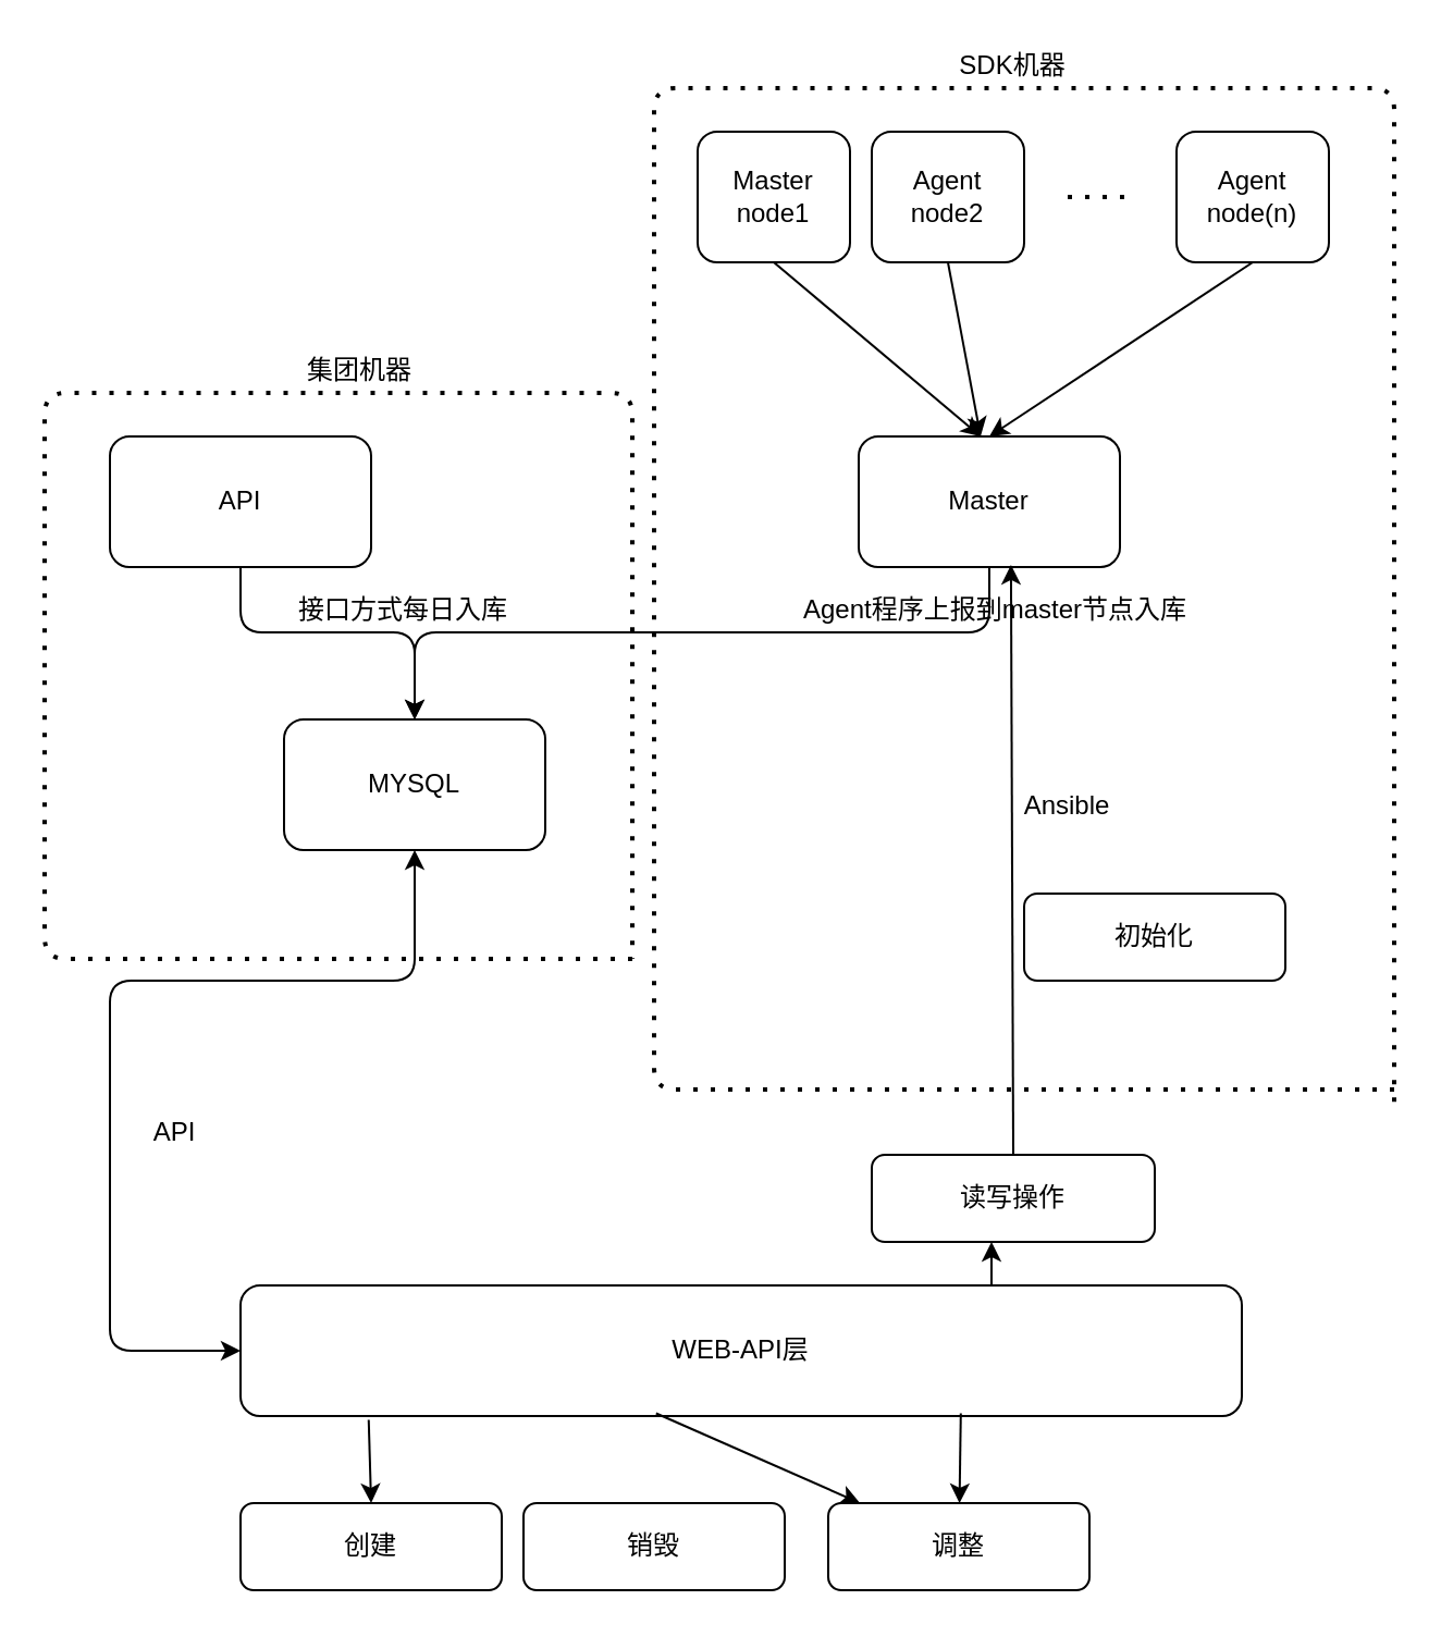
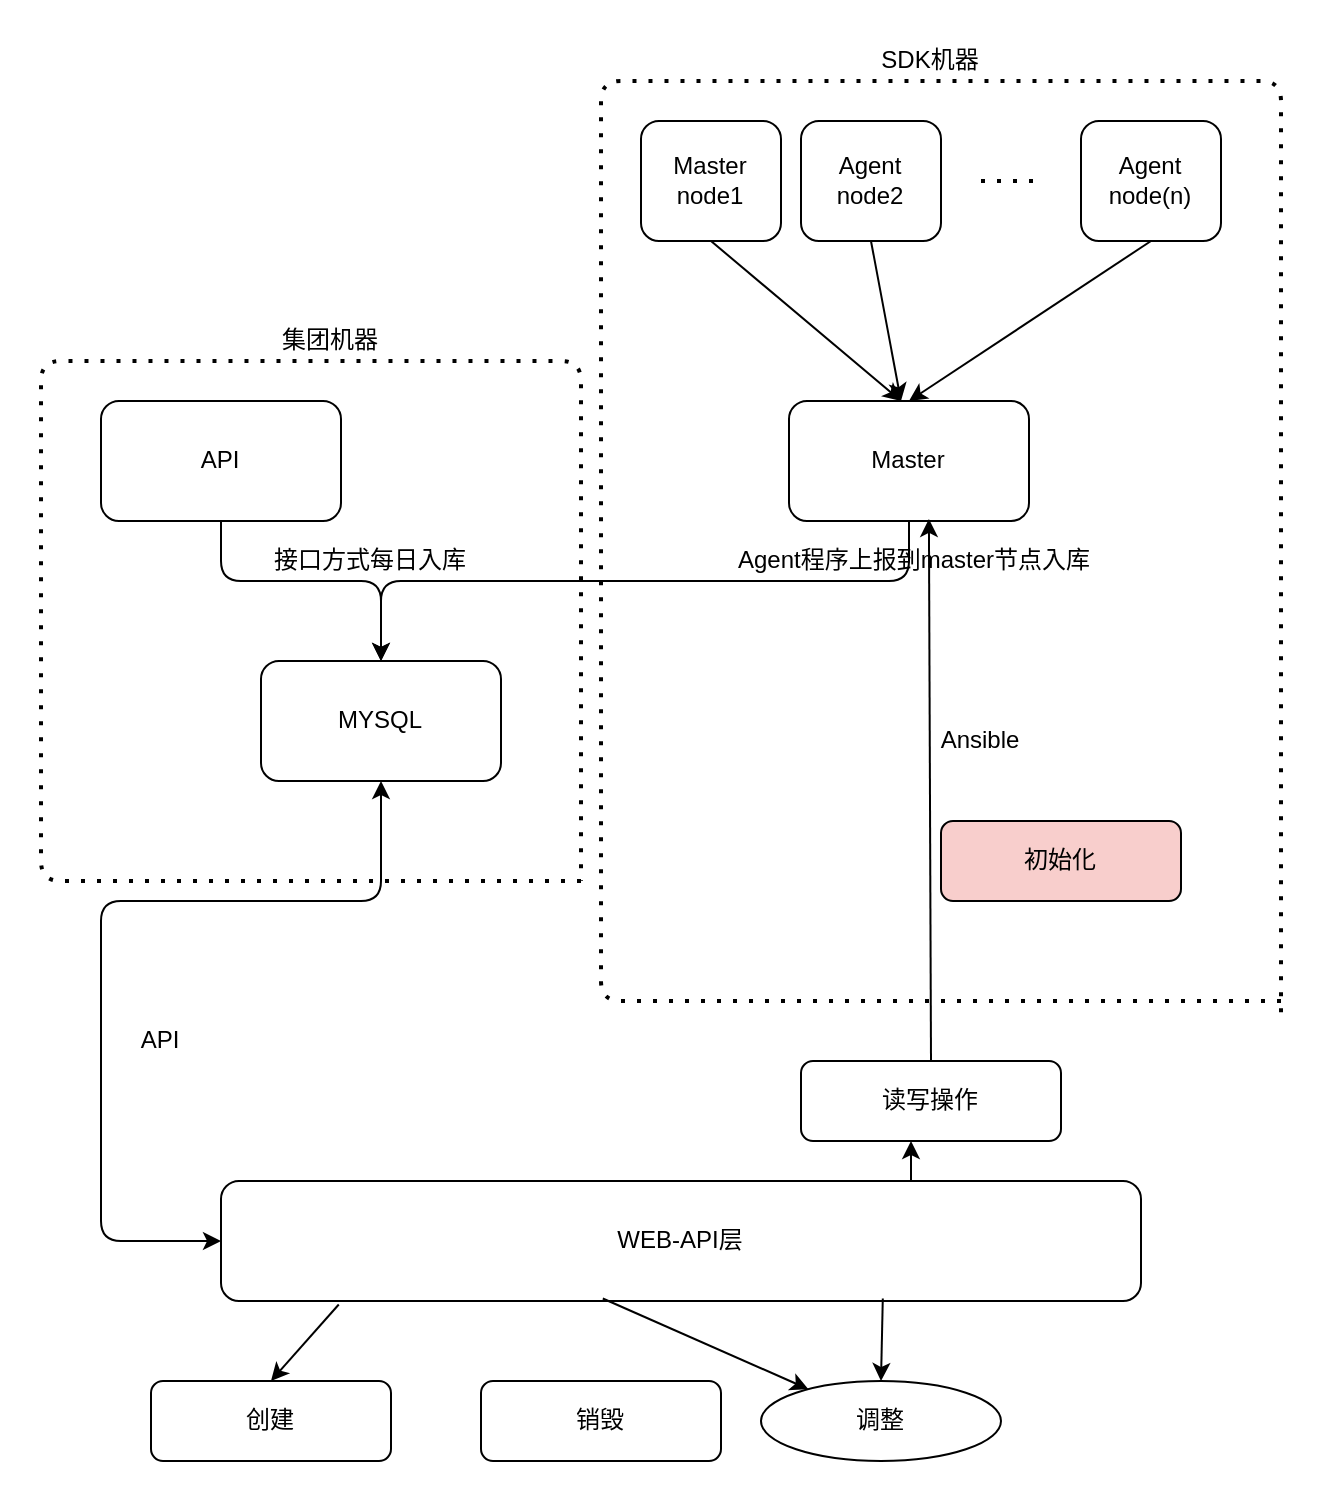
  <mxCell id="0" />
  <mxCell id="1" parent="0" />
  <mxCell id="2" value="API" style="rounded=1;whiteSpace=wrap;html=1;" vertex="1" parent="1"><mxGeometry x="50" y="200" width="120" height="60" as="geometry" /></mxCell>
  <mxCell id="3" value="MYSQL" style="rounded=1;whiteSpace=wrap;html=1;" vertex="1" parent="1"><mxGeometry x="130" y="330" width="120" height="60" as="geometry" /></mxCell>
  <mxCell id="4" value="" style="endArrow=classic;html=1;exitX=0.5;exitY=1;exitDx=0;exitDy=0;entryX=0.5;entryY=0;entryDx=0;entryDy=0;" edge="1" parent="1" source="2" target="3"><mxGeometry width="50" height="50" relative="1" as="geometry"><mxPoint x="300" y="400" as="sourcePoint" /><mxPoint x="190" y="340" as="targetPoint" /><Array as="points"><mxPoint x="110" y="290" /><mxPoint x="190" y="290" /></Array></mxGeometry></mxCell>
  <mxCell id="5" value="接口方式每日入库" style="text;html=1;strokeColor=none;fillColor=none;align=center;verticalAlign=middle;whiteSpace=wrap;rounded=0;" vertex="1" parent="1"><mxGeometry x="130" y="270" width="110" height="20" as="geometry" /></mxCell>
  <mxCell id="6" value="" style="endArrow=none;dashed=1;html=1;dashPattern=1 3;strokeWidth=2;" edge="1" parent="1"><mxGeometry width="50" height="50" relative="1" as="geometry"><mxPoint x="290" y="440" as="sourcePoint" /><mxPoint x="290" y="440" as="targetPoint" /><Array as="points"><mxPoint x="20" y="440" /><mxPoint x="20" y="180" /><mxPoint x="290" y="180" /></Array></mxGeometry></mxCell>
  <mxCell id="7" value="集团机器" style="text;html=1;strokeColor=none;fillColor=none;align=center;verticalAlign=middle;whiteSpace=wrap;rounded=0;" vertex="1" parent="1"><mxGeometry x="110" y="160" width="110" height="20" as="geometry" /></mxCell>
  <mxCell id="8" value="Master" style="rounded=1;whiteSpace=wrap;html=1;" vertex="1" parent="1"><mxGeometry x="394" y="200" width="120" height="60" as="geometry" /></mxCell>
  <mxCell id="9" value="" style="endArrow=classic;html=1;entryX=0.5;entryY=0;entryDx=0;entryDy=0;exitX=0.5;exitY=1;exitDx=0;exitDy=0;" edge="1" parent="1" source="8" target="3"><mxGeometry width="50" height="50" relative="1" as="geometry"><mxPoint x="300" y="390" as="sourcePoint" /><mxPoint x="350" y="340" as="targetPoint" /><Array as="points"><mxPoint x="454" y="290" /><mxPoint x="190" y="290" /></Array></mxGeometry></mxCell>
  <mxCell id="10" value="Agent程序上报到master节点入库" style="text;html=1;strokeColor=none;fillColor=none;align=center;verticalAlign=middle;whiteSpace=wrap;rounded=0;" vertex="1" parent="1"><mxGeometry x="354" y="270" width="206" height="20" as="geometry" /></mxCell>
  <mxCell id="11" value="Master&lt;br&gt;node1" style="rounded=1;whiteSpace=wrap;html=1;" vertex="1" parent="1"><mxGeometry x="320" y="60" width="70" height="60" as="geometry" /></mxCell>
  <mxCell id="12" value="&lt;span&gt;Agent&lt;br&gt;node2&lt;br&gt;&lt;/span&gt;" style="rounded=1;whiteSpace=wrap;html=1;" vertex="1" parent="1"><mxGeometry x="400" y="60" width="70" height="60" as="geometry" /></mxCell>
  <mxCell id="13" value="&lt;span&gt;Agent&lt;br&gt;node(n)&lt;br&gt;&lt;/span&gt;" style="rounded=1;whiteSpace=wrap;html=1;" vertex="1" parent="1"><mxGeometry x="540" y="60" width="70" height="60" as="geometry" /></mxCell>
  <mxCell id="14" value="" style="endArrow=none;dashed=1;html=1;dashPattern=1 3;strokeWidth=2;" edge="1" parent="1"><mxGeometry width="50" height="50" relative="1" as="geometry"><mxPoint x="490" y="90" as="sourcePoint" /><mxPoint x="520" y="90" as="targetPoint" /></mxGeometry></mxCell>
  <mxCell id="15" value="" style="endArrow=classic;html=1;entryX=0.467;entryY=0;entryDx=0;entryDy=0;entryPerimeter=0;exitX=0.5;exitY=1;exitDx=0;exitDy=0;" edge="1" parent="1" source="11" target="8"><mxGeometry width="50" height="50" relative="1" as="geometry"><mxPoint x="370" y="270" as="sourcePoint" /><mxPoint x="420" y="220" as="targetPoint" /></mxGeometry></mxCell>
  <mxCell id="16" value="" style="endArrow=classic;html=1;exitX=0.5;exitY=1;exitDx=0;exitDy=0;" edge="1" parent="1" source="12"><mxGeometry width="50" height="50" relative="1" as="geometry"><mxPoint x="365" y="130" as="sourcePoint" /><mxPoint x="450" y="200" as="targetPoint" /></mxGeometry></mxCell>
  <mxCell id="17" value="" style="endArrow=classic;html=1;exitX=0.5;exitY=1;exitDx=0;exitDy=0;entryX=0.5;entryY=0;entryDx=0;entryDy=0;" edge="1" parent="1" source="13" target="8"><mxGeometry width="50" height="50" relative="1" as="geometry"><mxPoint x="445" y="130" as="sourcePoint" /><mxPoint x="460" y="210" as="targetPoint" /></mxGeometry></mxCell>
  <mxCell id="18" value="" style="endArrow=none;dashed=1;html=1;dashPattern=1 3;strokeWidth=2;" edge="1" parent="1"><mxGeometry width="50" height="50" relative="1" as="geometry"><mxPoint x="640" y="500" as="sourcePoint" /><mxPoint x="640" y="510" as="targetPoint" /><Array as="points"><mxPoint x="300" y="500" /><mxPoint x="300" y="40" /><mxPoint x="640" y="40" /></Array></mxGeometry></mxCell>
  <mxCell id="19" value="SDK机器" style="text;html=1;strokeColor=none;fillColor=none;align=center;verticalAlign=middle;whiteSpace=wrap;rounded=0;" vertex="1" parent="1"><mxGeometry x="410" y="20" width="110" height="20" as="geometry" /></mxCell>
  <mxCell id="20" value="WEB-API层" style="rounded=1;whiteSpace=wrap;html=1;" vertex="1" parent="1"><mxGeometry x="110" y="590" width="460" height="60" as="geometry" /></mxCell>
  <mxCell id="21" value="" style="endArrow=classic;startArrow=classic;html=1;entryX=0.5;entryY=1;entryDx=0;entryDy=0;exitX=0;exitY=0.5;exitDx=0;exitDy=0;" edge="1" parent="1" source="20" target="3"><mxGeometry width="50" height="50" relative="1" as="geometry"><mxPoint x="360" y="470" as="sourcePoint" /><mxPoint x="410" y="420" as="targetPoint" /><Array as="points"><mxPoint x="50" y="620" /><mxPoint x="50" y="450" /><mxPoint x="190" y="450" /></Array></mxGeometry></mxCell>
  <mxCell id="22" value="读写操作" style="rounded=1;whiteSpace=wrap;html=1;" vertex="1" parent="1"><mxGeometry x="400" y="530" width="130" height="40" as="geometry" /></mxCell>
  <mxCell id="23" value="" style="endArrow=classic;html=1;exitX=0.75;exitY=0;exitDx=0;exitDy=0;" edge="1" parent="1" source="20"><mxGeometry width="50" height="50" relative="1" as="geometry"><mxPoint x="360" y="450" as="sourcePoint" /><mxPoint x="455" y="570" as="targetPoint" /></mxGeometry></mxCell>
  <mxCell id="24" value="" style="endArrow=classic;html=1;exitX=0.5;exitY=0;exitDx=0;exitDy=0;entryX=0.583;entryY=0.983;entryDx=0;entryDy=0;entryPerimeter=0;" edge="1" parent="1" source="22" target="8"><mxGeometry width="50" height="50" relative="1" as="geometry"><mxPoint x="465" y="600" as="sourcePoint" /><mxPoint x="470" y="380" as="targetPoint" /></mxGeometry></mxCell>
  <mxCell id="25" value="Ansible" style="text;html=1;strokeColor=none;fillColor=none;align=center;verticalAlign=middle;whiteSpace=wrap;rounded=0;" vertex="1" parent="1"><mxGeometry x="470" y="360" width="40" height="20" as="geometry" /></mxCell>
  <mxCell id="26" value="API" style="text;html=1;strokeColor=none;fillColor=none;align=center;verticalAlign=middle;whiteSpace=wrap;rounded=0;" vertex="1" parent="1"><mxGeometry x="60" y="510" width="40" height="20" as="geometry" /></mxCell>
- <mxCell id="27" value="创建" style="rounded=1;whiteSpace=wrap;html=1;" vertex="1" parent="1"><mxGeometry x="110" y="690" width="120" height="40" as="geometry" /></mxCell>
+ <mxCell id="27" value="创建" style="rounded=1;whiteSpace=wrap;html=1;" vertex="1" parent="1"><mxGeometry x="75" y="690" width="120" height="40" as="geometry" /></mxCell>
  <mxCell id="28" value="销毁" style="rounded=1;whiteSpace=wrap;html=1;" vertex="1" parent="1"><mxGeometry x="240" y="690" width="120" height="40" as="geometry" /></mxCell>
- <mxCell id="29" value="初始化" style="rounded=1;whiteSpace=wrap;html=1;" vertex="1" parent="1"><mxGeometry x="470" y="410" width="120" height="40" as="geometry" /></mxCell>
+ <mxCell id="29" value="初始化" style="rounded=1;whiteSpace=wrap;html=1;fillColor=#f8cecc;" vertex="1" parent="1"><mxGeometry x="470" y="410" width="120" height="40" as="geometry" /></mxCell>
  <mxCell id="30" value="" style="endArrow=classic;html=1;entryX=0.5;entryY=0;entryDx=0;entryDy=0;exitX=0.128;exitY=1.029;exitDx=0;exitDy=0;exitPerimeter=0;" edge="1" parent="1" source="20" target="27"><mxGeometry width="50" height="50" relative="1" as="geometry"><mxPoint x="540" y="520" as="sourcePoint" /><mxPoint x="590" y="470" as="targetPoint" /></mxGeometry></mxCell>
  <mxCell id="31" value="" style="endArrow=classic;html=1;exitX=0.415;exitY=0.979;exitDx=0;exitDy=0;exitPerimeter=0;" edge="1" parent="1" source="20" target="32"><mxGeometry width="50" height="50" relative="1" as="geometry"><mxPoint x="178.88" y="661.74" as="sourcePoint" /><mxPoint x="180" y="700" as="targetPoint" /></mxGeometry></mxCell>
- <mxCell id="32" value="调整" style="rounded=1;whiteSpace=wrap;html=1;" vertex="1" parent="1"><mxGeometry x="380" y="690" width="120" height="40" as="geometry" /></mxCell>
+ <mxCell id="32" value="调整" style="ellipse;whiteSpace=wrap;html=1;" vertex="1" parent="1"><mxGeometry x="380" y="690" width="120" height="40" as="geometry" /></mxCell>
  <mxCell id="33" value="" style="endArrow=classic;html=1;exitX=0.415;exitY=0.979;exitDx=0;exitDy=0;exitPerimeter=0;" edge="1" parent="1" target="32"><mxGeometry width="50" height="50" relative="1" as="geometry"><mxPoint x="440.9" y="648.74" as="sourcePoint" /><mxPoint x="320" y="700" as="targetPoint" /></mxGeometry></mxCell>
